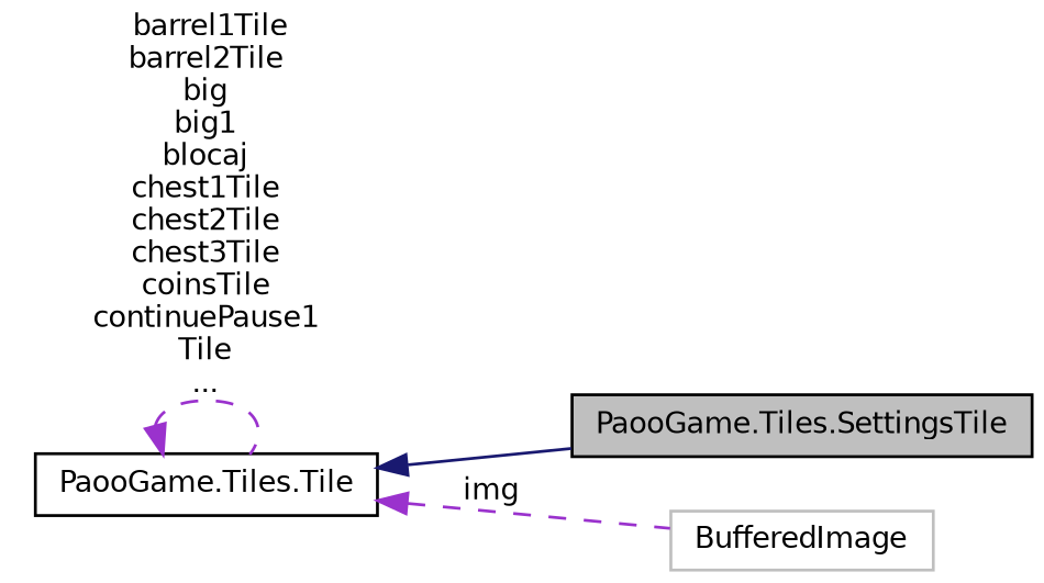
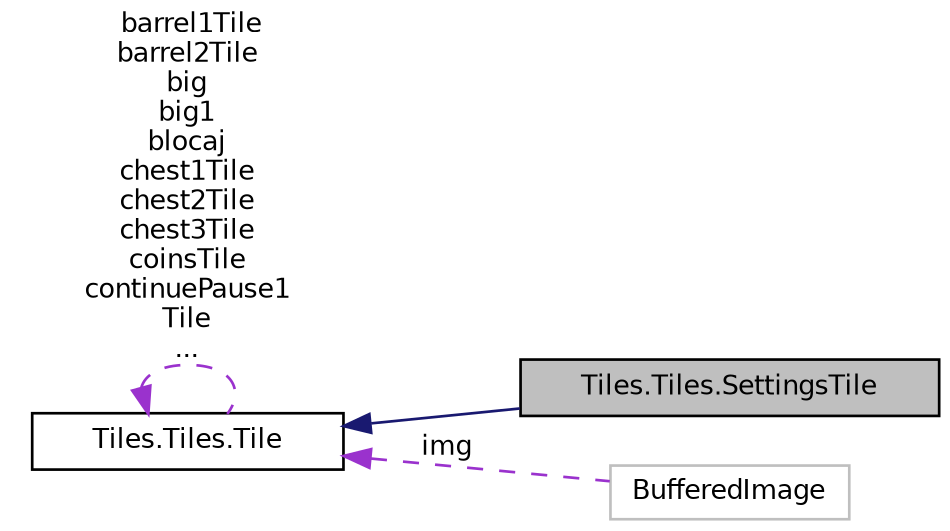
  digraph {
    rankdir=LR
    node [color=black fillcolor=white fontname=Helvetica fontsize=10 shape=record style=filled]
    edge [color=darkorchid3 dir=back fontname=Helvetica fontsize=10 labelfontname=Helvetica labelfontsize=10 style=dashed]
-   n1 [fillcolor=grey75 fontcolor=black height=0.2 label="PaooGame.Tiles.SettingsTile" width=0.4]
-   n2 [height=0.2 label="PaooGame.Tiles.Tile" width=0.4]
+   n1 [fillcolor=grey75 fontcolor=black height=0.2 label="Tiles.Tiles.SettingsTile" width=0.4]
+   n2 [height=0.2 label="Tiles.Tiles.Tile" width=0.4]
    n3 [color=grey75 height=0.2 label=BufferedImage width=0.4]
    n2 -> n1 [color=midnightblue style=solid]
    n2 -> n2 [label=" barrel1Tile\nbarrel2Tile\nbig\nbig1\nblocaj\nchest1Tile\nchest2Tile\nchest3Tile\ncoinsTile\ncontinuePause1\lTile\n..."]
    n2 -> n3 [label=" img"]
  }
